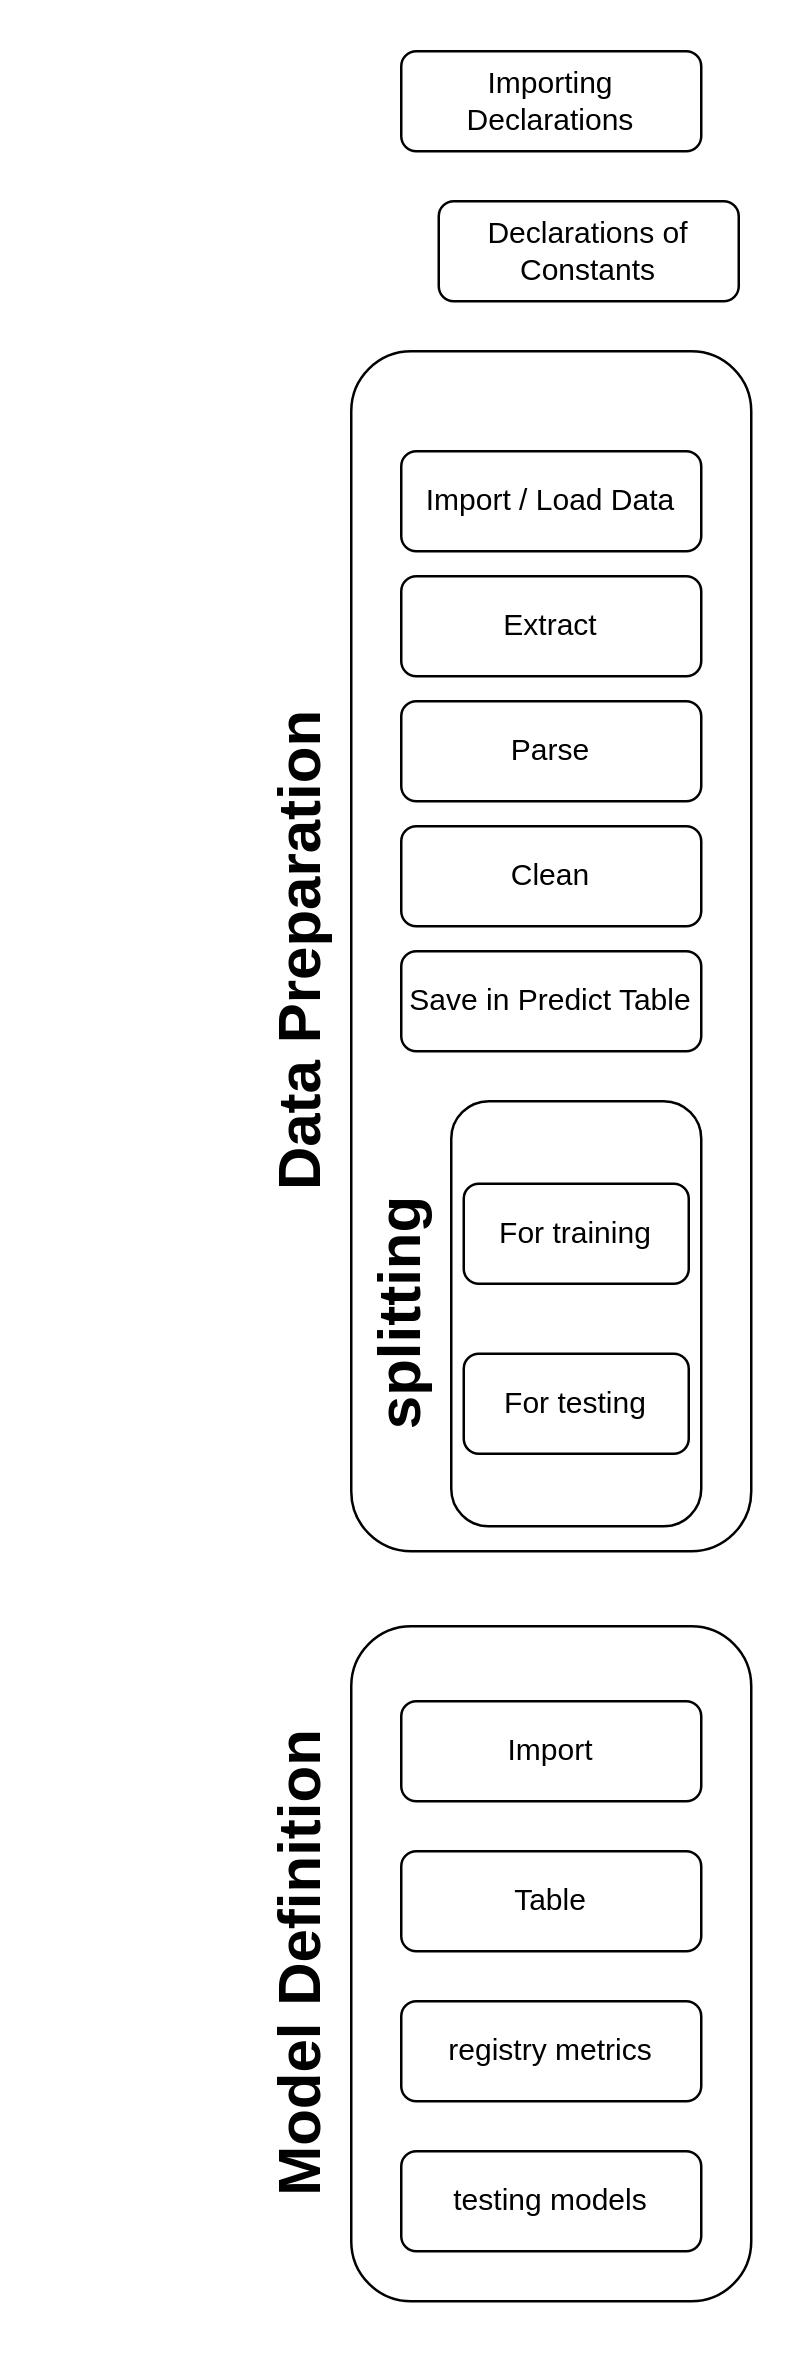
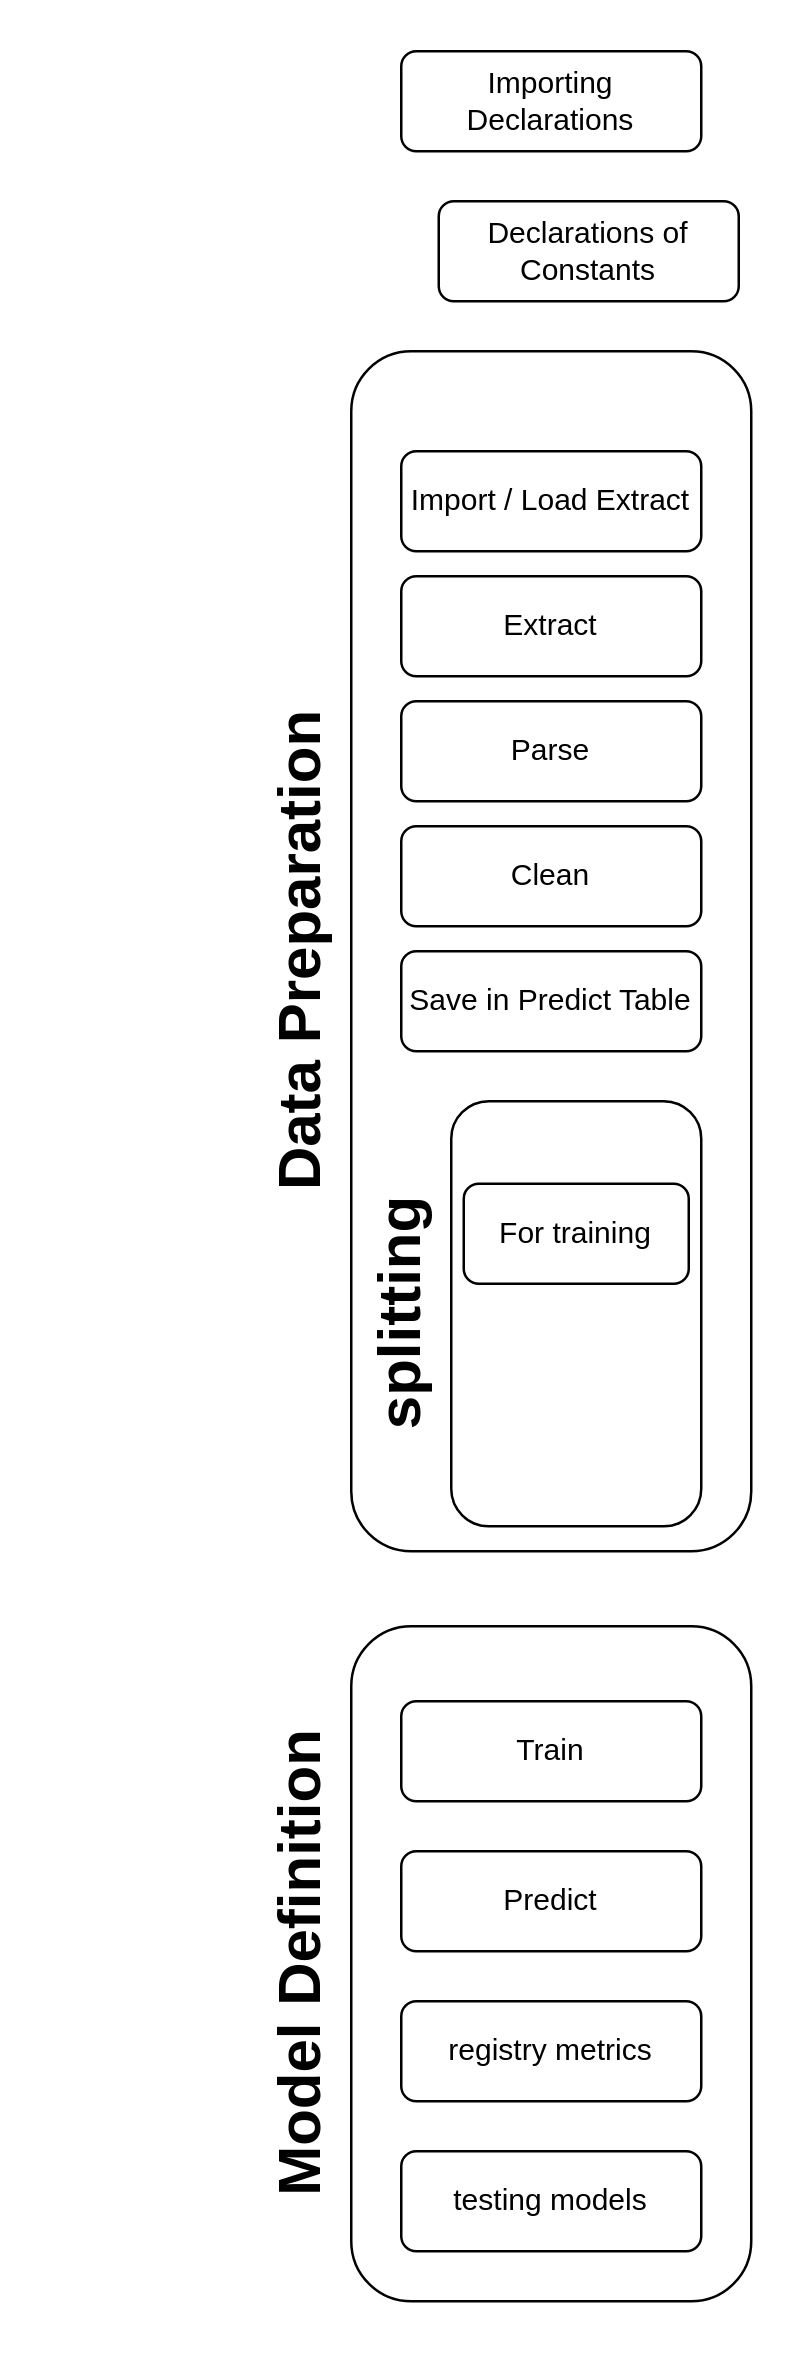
  <mxCell id="0" />
  <mxCell id="1" parent="0" />
  <mxCell id="2" value="" style="rounded=1;whiteSpace=wrap;html=1;" parent="1" vertex="1"><mxGeometry x="140" y="140" width="160" height="480" as="geometry" /></mxCell>
  <mxCell id="3" value="Extract" style="rounded=1;whiteSpace=wrap;html=1;" parent="1" vertex="1"><mxGeometry x="160" y="230" width="120" height="40" as="geometry" /></mxCell>
  <mxCell id="4" value="Parse&lt;span style=&quot;color: rgba(0 , 0 , 0 , 0) ; font-family: monospace ; font-size: 0px&quot;&gt;%3CmxGraphModel%3E%3Croot%3E%3CmxCell%20id%3D%220%22%2F%3E%3CmxCell%20id%3D%221%22%20parent%3D%220%22%2F%3E%3CmxCell%20id%3D%222%22%20value%3D%22Extract%22%20style%3D%22rounded%3D1%3BwhiteSpace%3Dwrap%3Bhtml%3D1%3B%22%20vertex%3D%221%22%20parent%3D%221%22%3E%3CmxGeometry%20x%3D%22170%22%20y%3D%22150%22%20width%3D%22120%22%20height%3D%2260%22%20as%3D%22geometry%22%2F%3E%3C%2FmxCell%3E%3C%2Froot%3E%3C%2FmxGraphModel%3E&lt;/span&gt;" style="rounded=1;whiteSpace=wrap;html=1;" parent="1" vertex="1"><mxGeometry x="160" y="280" width="120" height="40" as="geometry" /></mxCell>
  <mxCell id="5" value="Clean" style="rounded=1;whiteSpace=wrap;html=1;" parent="1" vertex="1"><mxGeometry x="160" y="330" width="120" height="40" as="geometry" /></mxCell>
  <mxCell id="6" value="" style="rounded=1;whiteSpace=wrap;html=1;" parent="1" vertex="1"><mxGeometry x="180" y="440" width="100" height="170" as="geometry" /></mxCell>
  <mxCell id="7" value="For training" style="rounded=1;whiteSpace=wrap;html=1;" parent="1" vertex="1"><mxGeometry x="185" y="473" width="90" height="40" as="geometry" /></mxCell>
- <mxCell id="8" value="For testing" style="rounded=1;whiteSpace=wrap;html=1;" parent="1" vertex="1"><mxGeometry x="185" y="541" width="90" height="40" as="geometry" /></mxCell>
  <mxCell id="9" value="Importing Declarations" style="rounded=1;whiteSpace=wrap;html=1;" parent="1" vertex="1"><mxGeometry x="160" width="120" height="40" as="geometry" y="20" /></mxCell>
  <mxCell id="10" value="Declarations of Constants" style="rounded=1;whiteSpace=wrap;html=1;" parent="1" vertex="1"><mxGeometry x="175" y="80" width="120" height="40" as="geometry" /></mxCell>
- <mxCell id="11" value="Import / Load Data" style="rounded=1;whiteSpace=wrap;html=1;" parent="1" vertex="1"><mxGeometry x="160" y="180" width="120" height="40" as="geometry" /></mxCell>
+ <mxCell id="11" value="Import / Load Extract" style="rounded=1;whiteSpace=wrap;html=1;" parent="1" vertex="1"><mxGeometry x="160" y="180" width="120" height="40" as="geometry" /></mxCell>
  <mxCell id="12" value="Save in Predict Table" style="rounded=1;whiteSpace=wrap;html=1;" parent="1" vertex="1"><mxGeometry x="160" y="380" width="120" height="40" as="geometry" /></mxCell>
  <mxCell id="13" value="&lt;h1&gt;Data Preparation&lt;/h1&gt;" style="text;html=1;strokeColor=none;fillColor=none;align=center;verticalAlign=middle;whiteSpace=wrap;rounded=0;direction=east;rotation=270;" parent="1" vertex="1"><mxGeometry y="370" width="200" height="20" as="geometry" x="20" /></mxCell>
  <mxCell id="14" value="&lt;h1&gt;splitting&lt;/h1&gt;" style="text;html=1;strokeColor=none;fillColor=none;align=center;verticalAlign=middle;whiteSpace=wrap;rounded=0;direction=east;rotation=270;" parent="1" vertex="1"><mxGeometry x="60" y="515" width="200" height="20" as="geometry" /></mxCell>
  <mxCell id="15" value="" style="rounded=1;whiteSpace=wrap;html=1;" vertex="1" parent="1"><mxGeometry x="140" y="650" width="160" height="270" as="geometry" /></mxCell>
  <mxCell id="16" value="&lt;h1&gt;Model Definition&lt;/h1&gt;" style="text;html=1;strokeColor=none;fillColor=none;align=center;verticalAlign=middle;whiteSpace=wrap;rounded=0;direction=east;rotation=270;" vertex="1" parent="1"><mxGeometry y="775" width="200" height="20" as="geometry" x="20" /></mxCell>
- <mxCell id="17" value="Import" style="rounded=1;whiteSpace=wrap;html=1;" vertex="1" parent="1"><mxGeometry x="160" y="680" width="120" height="40" as="geometry" /></mxCell>
+ <mxCell id="17" value="Train" style="rounded=1;whiteSpace=wrap;html=1;" vertex="1" parent="1"><mxGeometry x="160" y="680" width="120" height="40" as="geometry" /></mxCell>
  <mxCell id="18" value="registry metrics" style="rounded=1;whiteSpace=wrap;html=1;" vertex="1" parent="1"><mxGeometry x="160" y="800" width="120" height="40" as="geometry" /></mxCell>
  <mxCell id="19" value="testing models" style="rounded=1;whiteSpace=wrap;html=1;" vertex="1" parent="1"><mxGeometry x="160" y="860" width="120" height="40" as="geometry" /></mxCell>
- <mxCell id="20" value="Table" style="rounded=1;whiteSpace=wrap;html=1;" vertex="1" parent="1"><mxGeometry x="160" y="740" width="120" height="40" as="geometry" /></mxCell>
+ <mxCell id="20" value="Predict" style="rounded=1;whiteSpace=wrap;html=1;" vertex="1" parent="1"><mxGeometry x="160" y="740" width="120" height="40" as="geometry" /></mxCell>
